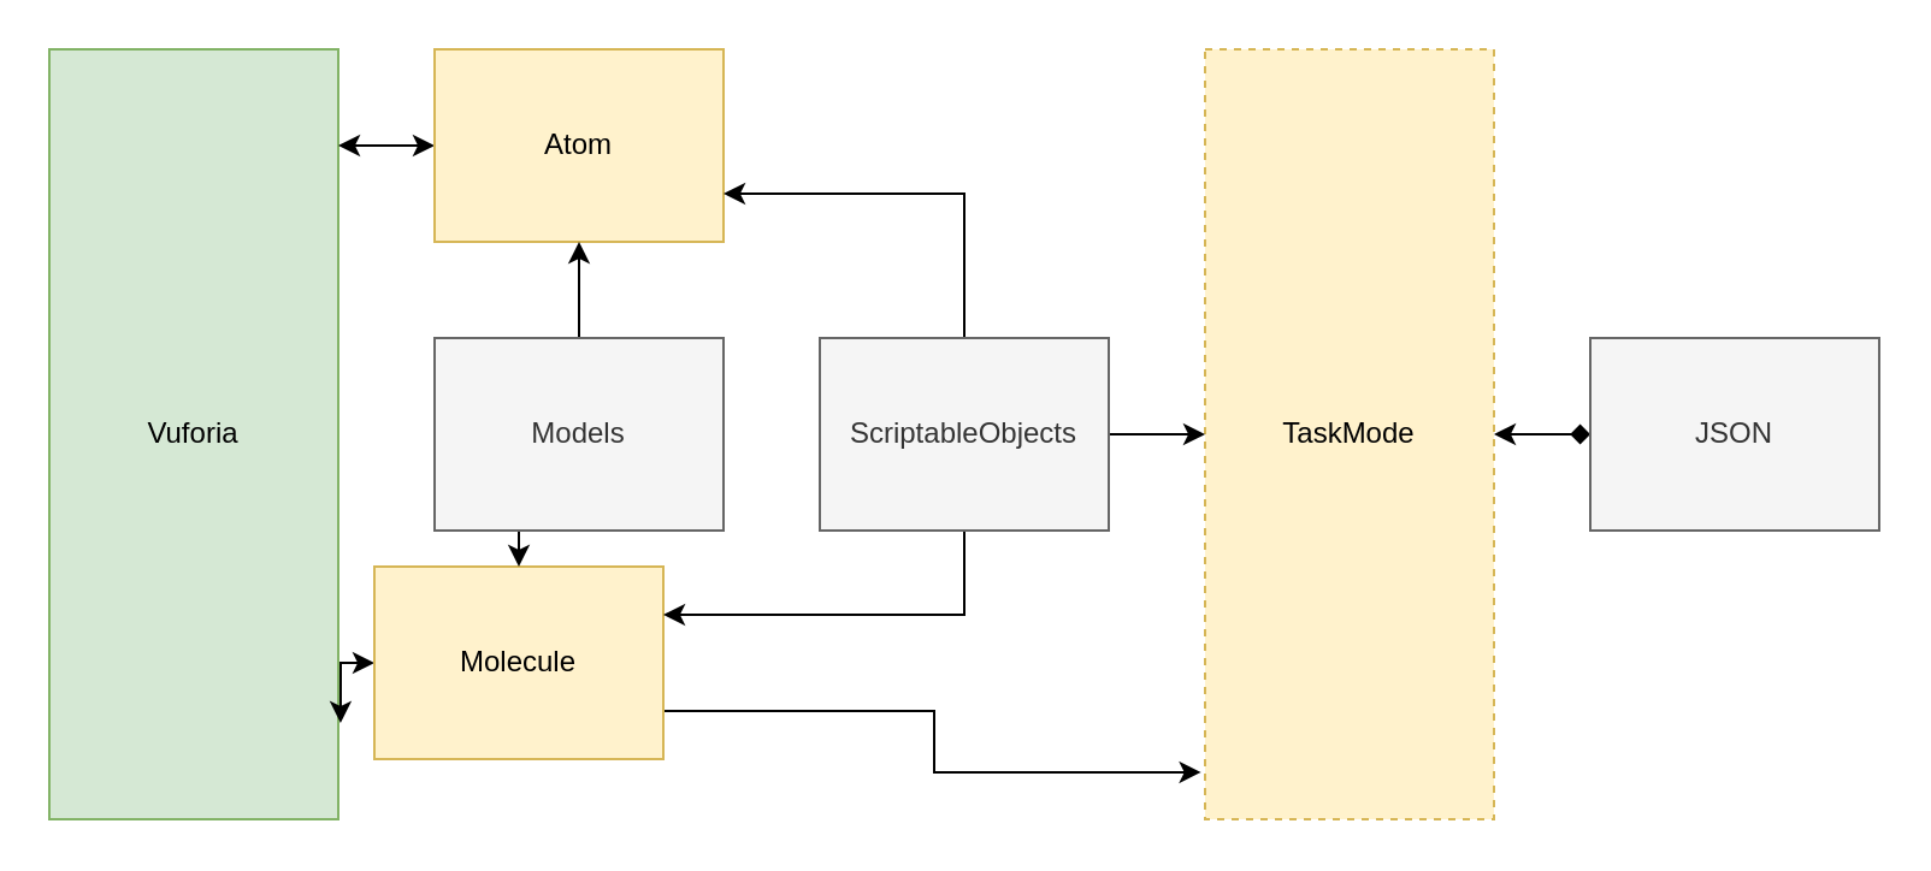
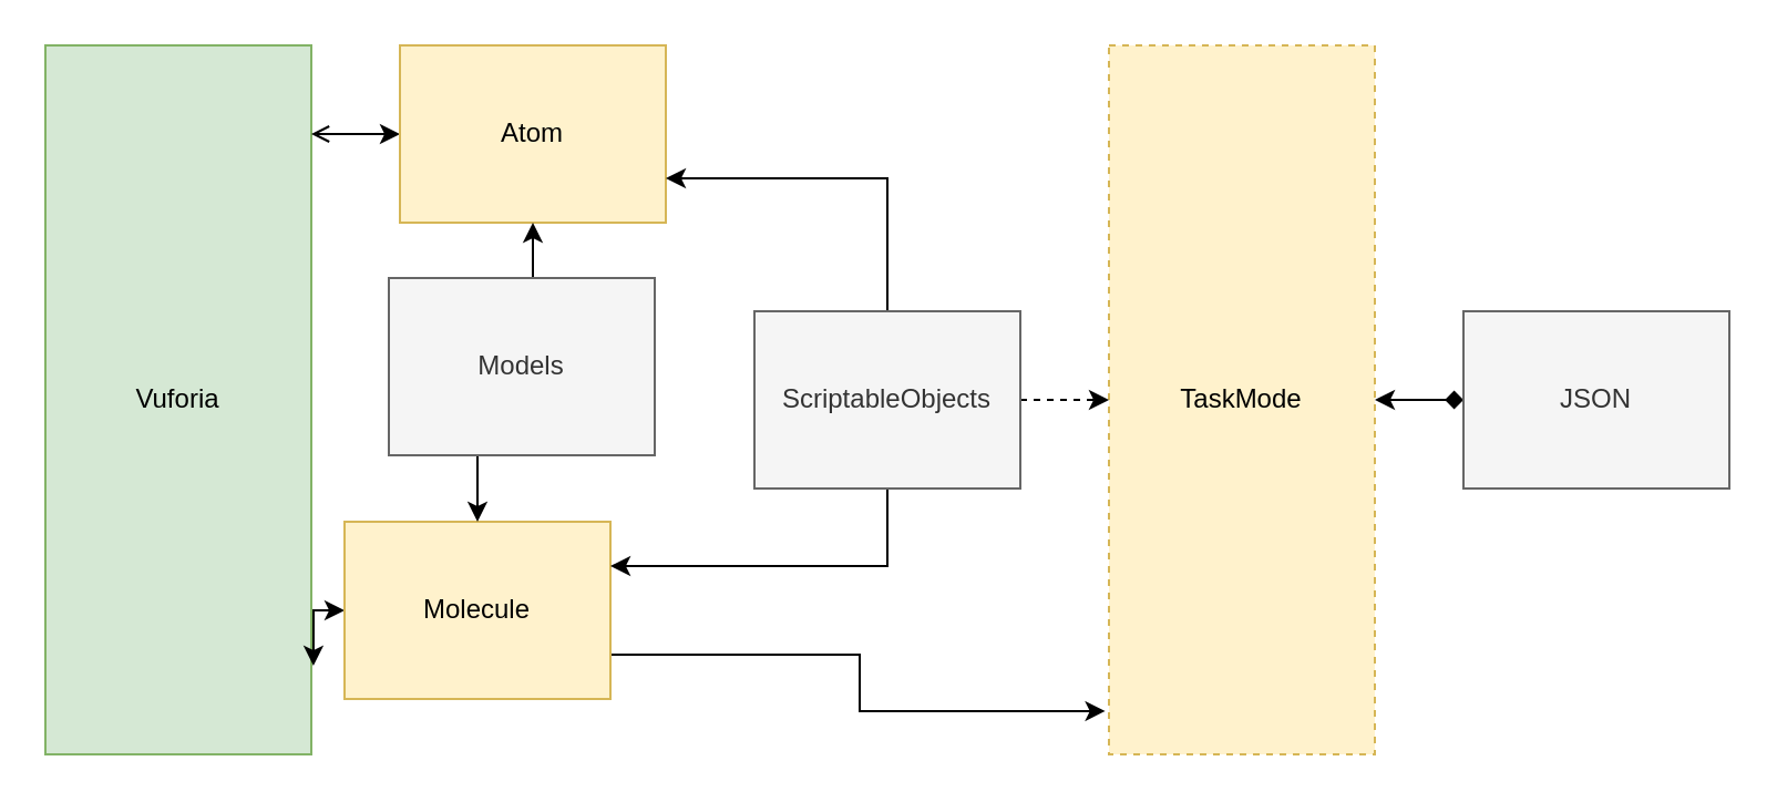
  <mxCell id="0" />
  <mxCell id="1" parent="0" />
  <mxCell id="2" value="Vuforia" style="rounded=0;whiteSpace=wrap;html=1;fillColor=#d5e8d4;strokeColor=#82b366;" vertex="1" parent="1"><mxGeometry x="20" y="20" width="120" height="320" as="geometry" /></mxCell>
  <mxCell id="3" style="edgeStyle=orthogonalEdgeStyle;rounded=0;orthogonalLoop=1;jettySize=auto;html=1;exitX=1;exitY=0.5;exitDx=0;exitDy=0;entryX=0;entryY=0.5;entryDx=0;entryDy=0;startArrow=classic;startFill=1;endArrow=diamond;endFill=1;" edge="1" parent="1" source="4" target="14"><mxGeometry relative="1" as="geometry" /></mxCell>
  <mxCell id="4" value="TaskMode" style="rounded=0;whiteSpace=wrap;html=1;fillColor=#fff2cc;strokeColor=#d6b656;dashed=1;" vertex="1" parent="1"><mxGeometry x="500" y="20" width="120" height="320" as="geometry" /></mxCell>
- <mxCell id="5" style="edgeStyle=orthogonalEdgeStyle;rounded=0;orthogonalLoop=1;jettySize=auto;html=1;exitX=0;exitY=0.5;exitDx=0;exitDy=0;entryX=1;entryY=0.125;entryDx=0;entryDy=0;entryPerimeter=0;startArrow=classic;startFill=1;endArrow=classic;endFill=1;" edge="1" parent="1" source="6" target="2"><mxGeometry relative="1" as="geometry" /></mxCell>
+ <mxCell id="5" style="edgeStyle=orthogonalEdgeStyle;rounded=0;orthogonalLoop=1;jettySize=auto;html=1;exitX=0;exitY=0.5;exitDx=0;exitDy=0;entryX=1;entryY=0.125;entryDx=0;entryDy=0;entryPerimeter=0;startArrow=classic;startFill=1;endArrow=open;endFill=1;" edge="1" parent="1" source="6" target="2"><mxGeometry relative="1" as="geometry" /></mxCell>
  <mxCell id="6" value="Atom" style="rounded=0;whiteSpace=wrap;html=1;fillColor=#fff2cc;strokeColor=#d6b656;" vertex="1" parent="1"><mxGeometry x="180" y="20" width="120" height="80" as="geometry" /></mxCell>
  <mxCell id="7" style="edgeStyle=orthogonalEdgeStyle;rounded=0;orthogonalLoop=1;jettySize=auto;html=1;exitX=0;exitY=0.5;exitDx=0;exitDy=0;entryX=1.008;entryY=0.875;entryDx=0;entryDy=0;entryPerimeter=0;startArrow=classic;startFill=1;endArrow=classic;endFill=1;" edge="1" parent="1" source="9" target="2"><mxGeometry relative="1" as="geometry" /></mxCell>
  <mxCell id="8" style="edgeStyle=orthogonalEdgeStyle;rounded=0;orthogonalLoop=1;jettySize=auto;html=1;exitX=1;exitY=0.75;exitDx=0;exitDy=0;entryX=-0.014;entryY=0.939;entryDx=0;entryDy=0;entryPerimeter=0;startArrow=none;startFill=0;endArrow=classic;endFill=1;" edge="1" parent="1" source="9" target="4"><mxGeometry relative="1" as="geometry" /></mxCell>
  <mxCell id="9" value="Molecule" style="rounded=0;whiteSpace=wrap;html=1;fillColor=#fff2cc;strokeColor=#d6b656;" vertex="1" parent="1"><mxGeometry x="155" y="235" width="120" height="80" as="geometry" /></mxCell>
  <mxCell id="10" style="edgeStyle=orthogonalEdgeStyle;rounded=0;orthogonalLoop=1;jettySize=auto;html=1;exitX=0.5;exitY=1;exitDx=0;exitDy=0;entryX=1;entryY=0.25;entryDx=0;entryDy=0;startArrow=none;startFill=0;endArrow=classic;endFill=1;" edge="1" parent="1" source="13" target="9"><mxGeometry relative="1" as="geometry" /></mxCell>
- <mxCell id="11" style="edgeStyle=orthogonalEdgeStyle;rounded=0;orthogonalLoop=1;jettySize=auto;html=1;entryX=0;entryY=0.5;entryDx=0;entryDy=0;startArrow=none;startFill=0;endArrow=classic;endFill=1;" edge="1" parent="1" source="13" target="4"><mxGeometry relative="1" as="geometry" /></mxCell>
+ <mxCell id="11" style="edgeStyle=orthogonalEdgeStyle;rounded=0;orthogonalLoop=1;jettySize=auto;html=1;entryX=0;entryY=0.5;entryDx=0;entryDy=0;startArrow=none;startFill=0;endArrow=classic;endFill=1;dashed=1;" edge="1" parent="1" source="13" target="4"><mxGeometry relative="1" as="geometry" /></mxCell>
  <mxCell id="12" style="edgeStyle=orthogonalEdgeStyle;rounded=0;orthogonalLoop=1;jettySize=auto;html=1;exitX=0.5;exitY=0;exitDx=0;exitDy=0;entryX=1;entryY=0.75;entryDx=0;entryDy=0;startArrow=none;startFill=0;endArrow=classic;endFill=1;" edge="1" parent="1" source="13" target="6"><mxGeometry relative="1" as="geometry" /></mxCell>
  <mxCell id="13" value="ScriptableObjects" style="rounded=0;whiteSpace=wrap;html=1;fillColor=#f5f5f5;strokeColor=#666666;fontColor=#333333;" vertex="1" parent="1"><mxGeometry x="340" y="140" width="120" height="80" as="geometry" /></mxCell>
  <mxCell id="14" value="JSON" style="rounded=0;whiteSpace=wrap;html=1;fillColor=#f5f5f5;strokeColor=#666666;fontColor=#333333;" vertex="1" parent="1"><mxGeometry x="660" y="140" width="120" height="80" as="geometry" /></mxCell>
  <mxCell id="15" style="edgeStyle=orthogonalEdgeStyle;rounded=0;orthogonalLoop=1;jettySize=auto;html=1;exitX=0.5;exitY=0;exitDx=0;exitDy=0;entryX=0.5;entryY=1;entryDx=0;entryDy=0;startArrow=none;startFill=0;endArrow=classic;endFill=1;" edge="1" parent="1" source="17" target="6"><mxGeometry relative="1" as="geometry" /></mxCell>
  <mxCell id="16" style="edgeStyle=orthogonalEdgeStyle;rounded=0;orthogonalLoop=1;jettySize=auto;html=1;exitX=0.5;exitY=1;exitDx=0;exitDy=0;entryX=0.5;entryY=0;entryDx=0;entryDy=0;startArrow=none;startFill=0;endArrow=classic;endFill=1;" edge="1" parent="1" source="17" target="9"><mxGeometry relative="1" as="geometry" /></mxCell>
- <mxCell id="17" value="Models" style="rounded=0;whiteSpace=wrap;html=1;fillColor=#f5f5f5;strokeColor=#666666;fontColor=#333333;" vertex="1" parent="1"><mxGeometry x="180" y="140" width="120" height="80" as="geometry" /></mxCell>
+ <mxCell id="17" value="Models" style="rounded=0;whiteSpace=wrap;html=1;fillColor=#f5f5f5;strokeColor=#666666;fontColor=#333333;" vertex="1" parent="1"><mxGeometry x="175" y="125" width="120" height="80" as="geometry" /></mxCell>
